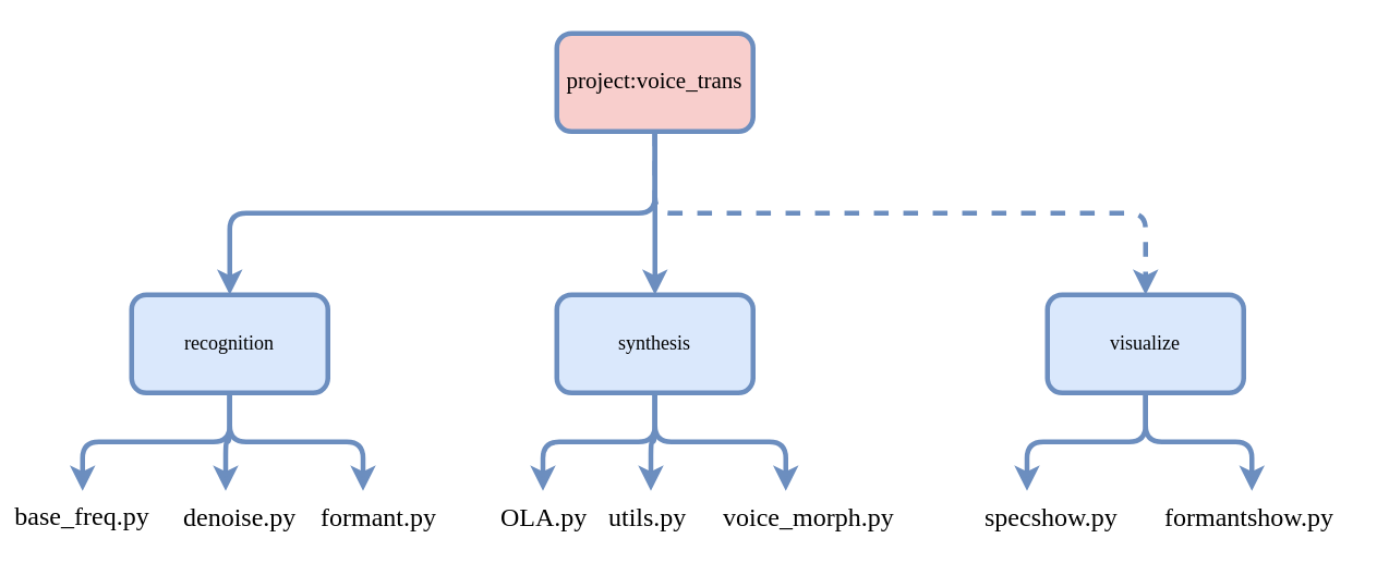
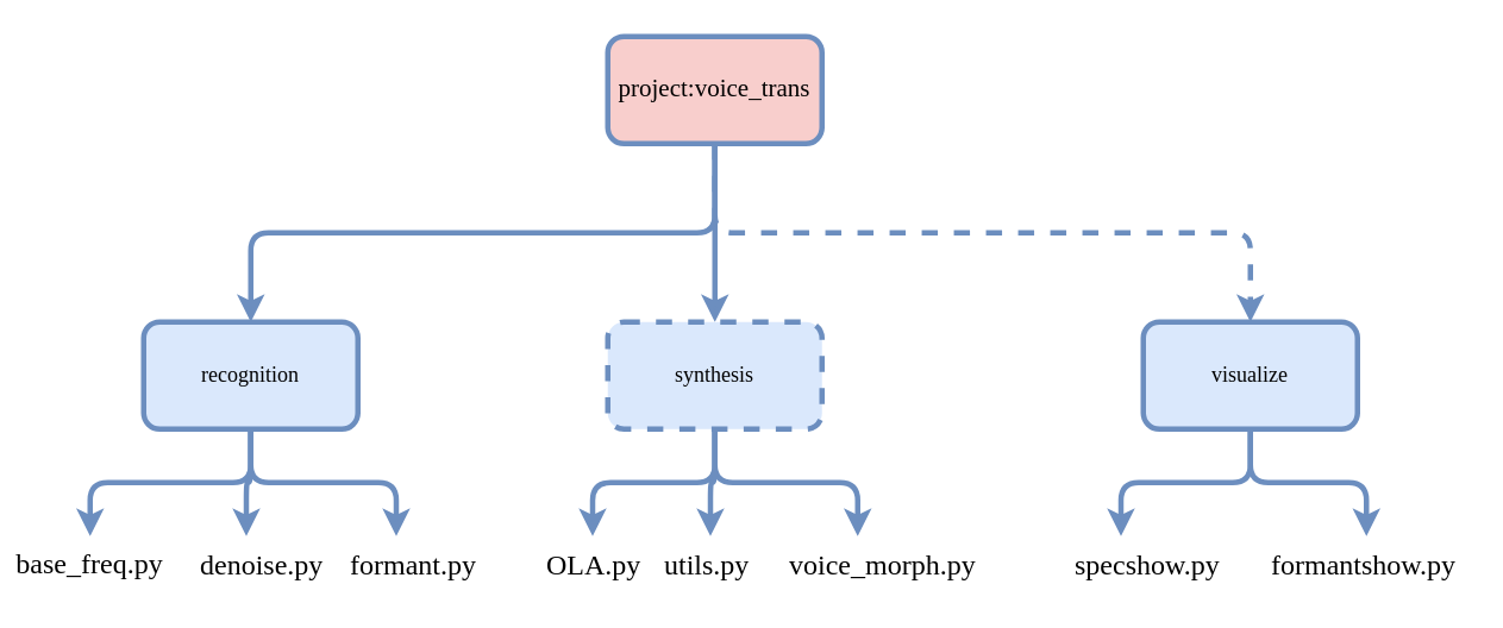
  <mxCell id="0" />
  <mxCell id="1" parent="0" />
  <mxCell id="2" value="" style="edgeStyle=orthogonalEdgeStyle;rounded=1;orthogonalLoop=1;jettySize=auto;html=1;fontSize=12;fillColor=#dae8fc;strokeColor=#6c8ebf;fontFamily=Times New Roman;strokeWidth=3;shadow=0;sketch=0;glass=0;labelBackgroundColor=none;" edge="1" parent="1" source="5" target="13"><mxGeometry relative="1" as="geometry" /></mxCell>
  <mxCell id="3" style="edgeStyle=orthogonalEdgeStyle;rounded=1;orthogonalLoop=1;jettySize=auto;html=1;entryX=0.5;entryY=0;entryDx=0;entryDy=0;fontSize=12;fillColor=#dae8fc;strokeColor=#6c8ebf;fontFamily=Times New Roman;strokeWidth=3;shadow=0;sketch=0;glass=0;labelBackgroundColor=none;dashed=1;" edge="1" parent="1" source="5" target="16"><mxGeometry relative="1" as="geometry"><Array as="points"><mxPoint x="400" y="130" /><mxPoint x="700" y="130" /><mxPoint x="700" y="170" /></Array></mxGeometry></mxCell>
  <mxCell id="4" style="edgeStyle=orthogonalEdgeStyle;rounded=1;orthogonalLoop=1;jettySize=auto;html=1;entryX=0.5;entryY=0;entryDx=0;entryDy=0;fontFamily=Times New Roman;fontSize=12;fillColor=#dae8fc;strokeColor=#6c8ebf;strokeWidth=3;shadow=0;sketch=0;glass=0;labelBackgroundColor=none;" edge="1" parent="1" source="5" target="9"><mxGeometry relative="1" as="geometry"><Array as="points"><mxPoint x="400" y="130" /><mxPoint x="140" y="130" /></Array></mxGeometry></mxCell>
  <mxCell id="5" value="&lt;font style=&quot;font-size: 14px;&quot;&gt;project:voice_trans&lt;/font&gt;" style="rounded=1;whiteSpace=wrap;html=1;fontFamily=Times New Roman;fillColor=#f8cecc;strokeColor=#6c8ebf;strokeWidth=3;shadow=0;sketch=0;glass=0;labelBackgroundColor=none;" vertex="1" parent="1"><mxGeometry x="340" y="20" width="120" height="60" as="geometry" /></mxCell>
  <mxCell id="6" style="edgeStyle=orthogonalEdgeStyle;rounded=1;orthogonalLoop=1;jettySize=auto;html=1;entryX=0.5;entryY=0;entryDx=0;entryDy=0;fontFamily=Times New Roman;fontSize=12;fillColor=#dae8fc;strokeColor=#6c8ebf;strokeWidth=3;shadow=0;sketch=0;glass=0;labelBackgroundColor=none;" edge="1" parent="1" source="9" target="17"><mxGeometry relative="1" as="geometry" /></mxCell>
  <mxCell id="7" style="edgeStyle=orthogonalEdgeStyle;rounded=1;orthogonalLoop=1;jettySize=auto;html=1;entryX=0.25;entryY=0;entryDx=0;entryDy=0;fontFamily=Times New Roman;fontSize=12;fillColor=#dae8fc;strokeColor=#6c8ebf;strokeWidth=3;shadow=0;sketch=0;glass=0;labelBackgroundColor=none;" edge="1" parent="1" source="9" target="19"><mxGeometry relative="1" as="geometry"><Array as="points"><mxPoint x="140" y="270" /><mxPoint x="222" y="270" /></Array></mxGeometry></mxCell>
  <mxCell id="8" style="edgeStyle=orthogonalEdgeStyle;rounded=1;orthogonalLoop=1;jettySize=auto;html=1;entryX=0.25;entryY=0;entryDx=0;entryDy=0;fontFamily=Times New Roman;fontSize=12;fillColor=#dae8fc;strokeColor=#6c8ebf;strokeWidth=3;shadow=0;sketch=0;glass=0;labelBackgroundColor=none;" edge="1" parent="1" source="9" target="18"><mxGeometry relative="1" as="geometry" /></mxCell>
  <mxCell id="9" value="recognition" style="rounded=1;whiteSpace=wrap;html=1;fontSize=12;fontFamily=Times New Roman;fillColor=#dae8fc;strokeColor=#6c8ebf;strokeWidth=3;shadow=0;sketch=0;glass=0;labelBackgroundColor=none;" vertex="1" parent="1"><mxGeometry x="80" y="180" width="120" height="60" as="geometry" /></mxCell>
  <mxCell id="10" value="" style="edgeStyle=orthogonalEdgeStyle;rounded=1;orthogonalLoop=1;jettySize=auto;html=1;fontFamily=Times New Roman;fontSize=12;fillColor=#dae8fc;strokeColor=#6c8ebf;strokeWidth=3;shadow=0;sketch=0;glass=0;labelBackgroundColor=none;" edge="1" parent="1" source="13" target="21"><mxGeometry relative="1" as="geometry"><Array as="points"><mxPoint x="400" y="270" /><mxPoint x="480" y="270" /></Array></mxGeometry></mxCell>
  <mxCell id="11" style="edgeStyle=orthogonalEdgeStyle;rounded=1;orthogonalLoop=1;jettySize=auto;html=1;entryX=0.25;entryY=0;entryDx=0;entryDy=0;fontFamily=Times New Roman;fontSize=12;fillColor=#dae8fc;strokeColor=#6c8ebf;strokeWidth=3;shadow=0;sketch=0;glass=0;labelBackgroundColor=none;" edge="1" parent="1" source="13" target="20"><mxGeometry relative="1" as="geometry" /></mxCell>
  <mxCell id="12" style="edgeStyle=orthogonalEdgeStyle;rounded=1;orthogonalLoop=1;jettySize=auto;html=1;entryX=0.25;entryY=0;entryDx=0;entryDy=0;fontFamily=Times New Roman;fontSize=12;fillColor=#dae8fc;strokeColor=#6c8ebf;strokeWidth=3;shadow=0;sketch=0;glass=0;labelBackgroundColor=none;" edge="1" parent="1" source="13" target="21"><mxGeometry relative="1" as="geometry" /></mxCell>
- <mxCell id="13" value="synthesis" style="rounded=1;whiteSpace=wrap;html=1;fontSize=12;fontFamily=Times New Roman;fillColor=#dae8fc;strokeColor=#6c8ebf;strokeWidth=3;shadow=0;sketch=0;glass=0;labelBackgroundColor=none;" vertex="1" parent="1"><mxGeometry x="340" y="180" width="120" height="60" as="geometry" /></mxCell>
+ <mxCell id="13" value="synthesis" style="rounded=1;whiteSpace=wrap;html=1;fontSize=12;fontFamily=Times New Roman;fillColor=#dae8fc;strokeColor=#6c8ebf;strokeWidth=3;shadow=0;sketch=0;glass=0;labelBackgroundColor=none;dashed=1;" vertex="1" parent="1"><mxGeometry x="340" y="180" width="120" height="60" as="geometry" /></mxCell>
  <mxCell id="14" style="edgeStyle=orthogonalEdgeStyle;rounded=1;orthogonalLoop=1;jettySize=auto;html=1;entryX=0.25;entryY=0;entryDx=0;entryDy=0;fontFamily=Times New Roman;fontSize=12;fillColor=#dae8fc;strokeColor=#6c8ebf;strokeWidth=3;shadow=0;sketch=0;glass=0;labelBackgroundColor=none;" edge="1" parent="1" source="16" target="24"><mxGeometry relative="1" as="geometry" /></mxCell>
  <mxCell id="15" style="edgeStyle=orthogonalEdgeStyle;rounded=1;orthogonalLoop=1;jettySize=auto;html=1;entryX=0.5;entryY=0;entryDx=0;entryDy=0;fontFamily=Times New Roman;fontSize=12;fillColor=#dae8fc;strokeColor=#6c8ebf;strokeWidth=3;shadow=0;sketch=0;glass=0;labelBackgroundColor=none;" edge="1" parent="1" source="16" target="23"><mxGeometry relative="1" as="geometry" /></mxCell>
  <mxCell id="16" value="visualize" style="rounded=1;whiteSpace=wrap;html=1;fontSize=12;fontFamily=Times New Roman;fillColor=#dae8fc;strokeColor=#6c8ebf;strokeWidth=3;shadow=0;sketch=0;glass=0;labelBackgroundColor=none;" vertex="1" parent="1"><mxGeometry x="640" y="180" width="120" height="60" as="geometry" /></mxCell>
  <mxCell id="17" value="&lt;font face=&quot;Times New Roman&quot; style=&quot;font-size: 16px;&quot;&gt;base_freq.py&lt;/font&gt;" style="text;html=1;strokeColor=none;fillColor=none;align=center;verticalAlign=middle;whiteSpace=wrap;rounded=0;fontSize=14;labelBackgroundColor=none;" vertex="1" parent="1"><mxGeometry x="20" y="300" width="60" height="30" as="geometry" /></mxCell>
  <mxCell id="18" value="&lt;span style=&quot;color: rgb(0, 0, 0); font-family: &amp;quot;Times New Roman&amp;quot;; font-size: 16px; font-style: normal; font-variant-ligatures: normal; font-variant-caps: normal; font-weight: 400; letter-spacing: normal; orphans: 2; text-align: center; text-indent: 0px; text-transform: none; widows: 2; word-spacing: 0px; -webkit-text-stroke-width: 0px; text-decoration-thickness: initial; text-decoration-style: initial; text-decoration-color: initial; float: none; display: inline !important;&quot;&gt;denoise.py&lt;/span&gt;" style="text;whiteSpace=wrap;html=1;fontSize=16;fontFamily=Times New Roman;labelBackgroundColor=none;" vertex="1" parent="1"><mxGeometry x="110" y="300" width="110" height="30" as="geometry" /></mxCell>
  <mxCell id="19" value="&lt;span style=&quot;color: rgb(0, 0, 0); font-family: &amp;quot;Times New Roman&amp;quot;; font-size: 16px; font-style: normal; font-variant-ligatures: normal; font-variant-caps: normal; font-weight: 400; letter-spacing: normal; orphans: 2; text-align: center; text-indent: 0px; text-transform: none; widows: 2; word-spacing: 0px; -webkit-text-stroke-width: 0px; text-decoration-thickness: initial; text-decoration-style: initial; text-decoration-color: initial; float: none; display: inline !important;&quot;&gt;formant.py&lt;/span&gt;" style="text;whiteSpace=wrap;html=1;fontSize=16;fontFamily=Times New Roman;labelBackgroundColor=none;" vertex="1" parent="1"><mxGeometry x="194" y="300" width="110" height="30" as="geometry" /></mxCell>
  <mxCell id="20" value="&lt;span style=&quot;color: rgb(0, 0, 0); font-family: &amp;quot;Times New Roman&amp;quot;; font-size: 16px; font-style: normal; font-variant-ligatures: normal; font-variant-caps: normal; font-weight: 400; letter-spacing: normal; orphans: 2; text-align: center; text-indent: 0px; text-transform: none; widows: 2; word-spacing: 0px; -webkit-text-stroke-width: 0px; text-decoration-thickness: initial; text-decoration-style: initial; text-decoration-color: initial; float: none; display: inline !important;&quot;&gt;OLA.py&lt;/span&gt;" style="text;whiteSpace=wrap;html=1;fontSize=16;fontFamily=Times New Roman;labelBackgroundColor=none;" vertex="1" parent="1"><mxGeometry x="304" y="300" width="110" height="30" as="geometry" /></mxCell>
  <mxCell id="21" value="&lt;span style=&quot;color: rgb(0, 0, 0); font-family: &amp;quot;Times New Roman&amp;quot;; font-size: 16px; font-style: normal; font-variant-ligatures: normal; font-variant-caps: normal; font-weight: 400; letter-spacing: normal; orphans: 2; text-align: center; text-indent: 0px; text-transform: none; widows: 2; word-spacing: 0px; -webkit-text-stroke-width: 0px; text-decoration-thickness: initial; text-decoration-style: initial; text-decoration-color: initial; float: none; display: inline !important;&quot;&gt;utils.py&lt;br&gt;&lt;/span&gt;" style="text;whiteSpace=wrap;html=1;fontSize=16;fontFamily=Times New Roman;labelBackgroundColor=none;" vertex="1" parent="1"><mxGeometry x="370" y="300" width="110" height="30" as="geometry" /></mxCell>
  <mxCell id="22" value="&lt;span style=&quot;color: rgb(0, 0, 0); font-family: &amp;quot;Times New Roman&amp;quot;; font-size: 16px; font-style: normal; font-variant-ligatures: normal; font-variant-caps: normal; font-weight: 400; letter-spacing: normal; orphans: 2; text-align: center; text-indent: 0px; text-transform: none; widows: 2; word-spacing: 0px; -webkit-text-stroke-width: 0px; text-decoration-thickness: initial; text-decoration-style: initial; text-decoration-color: initial; float: none; display: inline !important;&quot;&gt;voice_morph.py&lt;/span&gt;" style="text;whiteSpace=wrap;html=1;fontSize=16;fontFamily=Times New Roman;labelBackgroundColor=none;" vertex="1" parent="1"><mxGeometry x="440" y="300" width="110" height="30" as="geometry" /></mxCell>
  <mxCell id="23" value="&lt;span style=&quot;color: rgb(0, 0, 0); font-family: &amp;quot;Times New Roman&amp;quot;; font-size: 16px; font-style: normal; font-variant-ligatures: normal; font-variant-caps: normal; font-weight: 400; letter-spacing: normal; orphans: 2; text-align: center; text-indent: 0px; text-transform: none; widows: 2; word-spacing: 0px; -webkit-text-stroke-width: 0px; text-decoration-thickness: initial; text-decoration-style: initial; text-decoration-color: initial; float: none; display: inline !important;&quot;&gt;formantshow.py&lt;/span&gt;" style="text;whiteSpace=wrap;html=1;fontSize=16;fontFamily=Times New Roman;labelBackgroundColor=none;" vertex="1" parent="1"><mxGeometry x="710" y="300" width="110" height="30" as="geometry" /></mxCell>
  <mxCell id="24" value="&lt;span style=&quot;color: rgb(0, 0, 0); font-family: &amp;quot;Times New Roman&amp;quot;; font-size: 16px; font-style: normal; font-variant-ligatures: normal; font-variant-caps: normal; font-weight: 400; letter-spacing: normal; orphans: 2; text-align: center; text-indent: 0px; text-transform: none; widows: 2; word-spacing: 0px; -webkit-text-stroke-width: 0px; text-decoration-thickness: initial; text-decoration-style: initial; text-decoration-color: initial; float: none; display: inline !important;&quot;&gt;specshow.py&lt;/span&gt;" style="text;whiteSpace=wrap;html=1;fontSize=16;fontFamily=Times New Roman;labelBackgroundColor=none;" vertex="1" parent="1"><mxGeometry x="600" y="300" width="110" height="30" as="geometry" /></mxCell>
